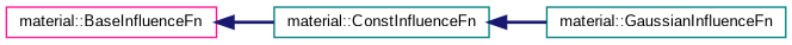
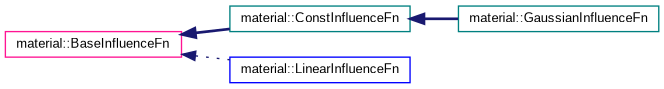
  digraph {
    fontname="Liberation Sans"
    rankdir=LR
    node [color=teal fillcolor=white fontname="Liberation Sans" fontsize=10 shape=record style=filled]
    edge [color=midnightblue dir=back fontname="Liberation Sans" fontsize=10 labelfontname=Helvetica labelfontsize=10 style=bold]
    n1 [color=deeppink height=0.2 label="material::BaseInfluenceFn" width=0.4]
    n2 [height=0.2 label="material::ConstInfluenceFn" width=0.4]
+   n3 [color=blue height=0.2 label="material::LinearInfluenceFn" width=0.4]
    n4 [height=0.2 label="material::GaussianInfluenceFn" width=0.4]
    n1 -> n2
+   n1 -> n3 [style=dotted]
    n2 -> n4
  }
